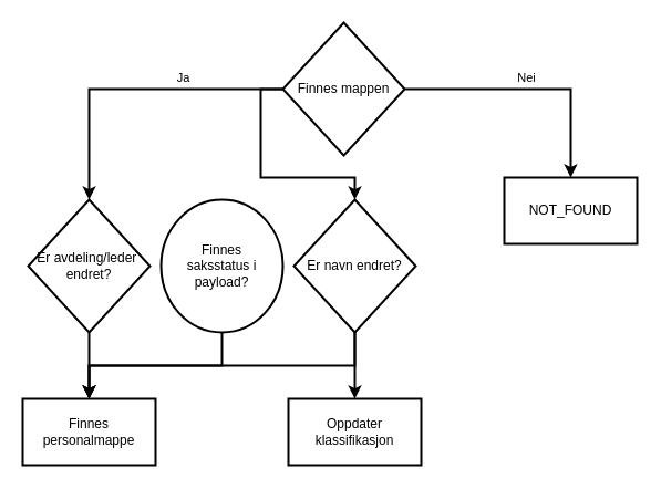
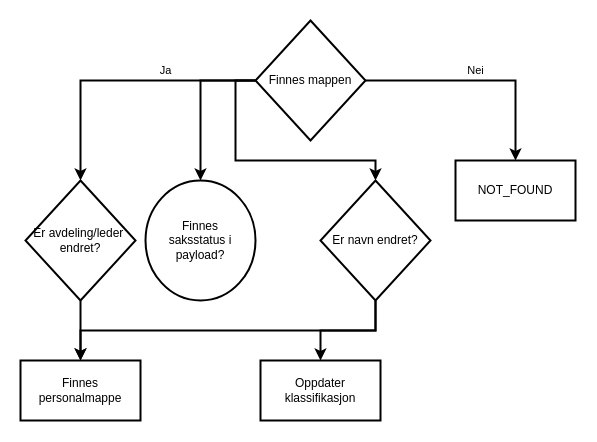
  <mxCell id="0" />
  <mxCell id="1" parent="0" />
  <mxCell id="2" value="Nei" style="edgeStyle=orthogonalEdgeStyle;rounded=0;orthogonalLoop=1;jettySize=auto;html=1;exitX=1;exitY=0.5;exitDx=0;exitDy=0;strokeWidth=2;labelBackgroundColor=none;" parent="1" source="6" target="14" edge="1"><mxGeometry x="-0.04" y="10" relative="1" as="geometry"><mxPoint as="offset" /></mxGeometry></mxCell>
  <mxCell id="3" value="Ja" style="edgeStyle=orthogonalEdgeStyle;rounded=0;orthogonalLoop=1;jettySize=auto;html=1;exitX=0;exitY=0.5;exitDx=0;exitDy=0;entryX=0.5;entryY=0;entryDx=0;entryDy=0;strokeWidth=2;labelBackgroundColor=none;" parent="1" source="6" target="8" edge="1"><mxGeometry x="-0.345" y="-10" relative="1" as="geometry"><mxPoint as="offset" /></mxGeometry></mxCell>
+ <mxCell id="4" style="edgeStyle=orthogonalEdgeStyle;rounded=0;orthogonalLoop=1;jettySize=auto;html=1;entryX=0.5;entryY=0;entryDx=0;entryDy=0;strokeWidth=2;" parent="1" source="6" target="13" edge="1"><mxGeometry relative="1" as="geometry"><Array as="points"><mxPoint x="200" y="80" /></Array></mxGeometry></mxCell>
  <mxCell id="5" style="edgeStyle=orthogonalEdgeStyle;rounded=0;orthogonalLoop=1;jettySize=auto;html=1;exitX=0;exitY=0.5;exitDx=0;exitDy=0;entryX=0.5;entryY=0;entryDx=0;entryDy=0;strokeWidth=2;" parent="1" source="6" target="11" edge="1"><mxGeometry relative="1" as="geometry" /></mxCell>
  <mxCell id="6" value="Finnes mappen" style="rhombus;whiteSpace=wrap;html=1;strokeWidth=2;fillColor=none;" parent="1" vertex="1"><mxGeometry x="255" y="20" width="110" height="120" as="geometry" /></mxCell>
  <mxCell id="7" style="edgeStyle=orthogonalEdgeStyle;rounded=0;orthogonalLoop=1;jettySize=auto;html=1;exitX=0.5;exitY=1;exitDx=0;exitDy=0;entryX=0.5;entryY=0;entryDx=0;entryDy=0;strokeWidth=2;" parent="1" source="8" target="15" edge="1"><mxGeometry relative="1" as="geometry" /></mxCell>
  <mxCell id="8" value="Er avdeling/leder&amp;nbsp;&lt;br&gt;endret?" style="rhombus;whiteSpace=wrap;html=1;strokeWidth=2;fillColor=none;" parent="1" vertex="1"><mxGeometry x="25" y="180" width="110" height="120" as="geometry" /></mxCell>
  <mxCell id="9" style="edgeStyle=orthogonalEdgeStyle;rounded=0;orthogonalLoop=1;jettySize=auto;html=1;exitX=0.5;exitY=1;exitDx=0;exitDy=0;entryX=0.5;entryY=0;entryDx=0;entryDy=0;strokeWidth=2;" parent="1" source="11" target="16" edge="1"><mxGeometry relative="1" as="geometry" /></mxCell>
  <mxCell id="10" style="edgeStyle=orthogonalEdgeStyle;rounded=0;orthogonalLoop=1;jettySize=auto;html=1;exitX=0.5;exitY=1;exitDx=0;exitDy=0;entryX=0.5;entryY=0;entryDx=0;entryDy=0;strokeWidth=2;" parent="1" source="11" target="15" edge="1"><mxGeometry relative="1" as="geometry" /></mxCell>
- <mxCell id="11" value="Er navn endret?" style="rhombus;whiteSpace=wrap;html=1;strokeWidth=2;fillColor=none;" parent="1" vertex="1"><mxGeometry x="265" y="180" width="110" height="120" as="geometry" /></mxCell>
- <mxCell id="12" style="edgeStyle=orthogonalEdgeStyle;rounded=0;orthogonalLoop=1;jettySize=auto;html=1;exitX=0.5;exitY=1;exitDx=0;exitDy=0;entryX=0.5;entryY=0;entryDx=0;entryDy=0;strokeWidth=2;" parent="1" source="13" target="15" edge="1"><mxGeometry relative="1" as="geometry" /></mxCell>
+ <mxCell id="11" value="Er navn endret?" style="rhombus;whiteSpace=wrap;html=1;strokeWidth=2;fillColor=none;" parent="1" vertex="1"><mxGeometry x="320" y="180" width="110" height="120" as="geometry" /></mxCell>
  <mxCell id="13" value="Finnes &lt;br&gt;saksstatus i payload?" style="ellipse;whiteSpace=wrap;html=1;strokeWidth=2;fillColor=none;" parent="1" vertex="1"><mxGeometry x="145" y="180" width="110" height="120" as="geometry" /></mxCell>
  <mxCell id="14" value="NOT_FOUND" style="rounded=0;whiteSpace=wrap;html=1;strokeWidth=2;fillColor=none;" parent="1" vertex="1"><mxGeometry x="455" y="160" width="120" height="60" as="geometry" /></mxCell>
  <mxCell id="15" value="Finnes personalmappe" style="rounded=0;whiteSpace=wrap;html=1;strokeWidth=2;fillColor=none;" parent="1" vertex="1"><mxGeometry x="20" y="360" width="120" height="60" as="geometry" /></mxCell>
  <mxCell id="16" value="Oppdater klassifikasjon" style="rounded=0;whiteSpace=wrap;html=1;strokeWidth=2;fillColor=none;" parent="1" vertex="1"><mxGeometry x="260" y="360" width="120" height="60" as="geometry" /></mxCell>
